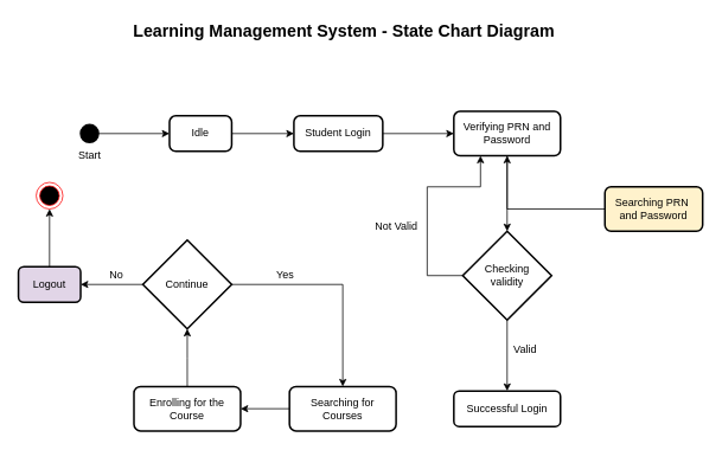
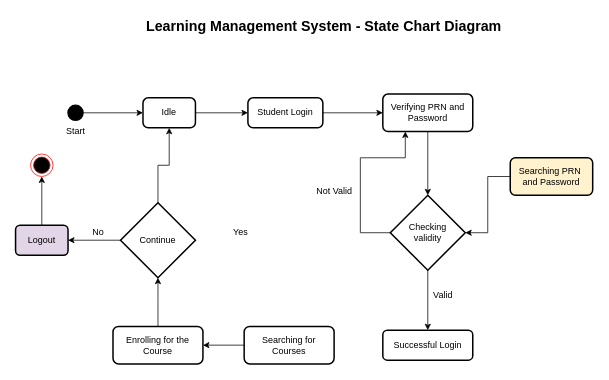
  <mxCell id="0" />
  <mxCell id="1" parent="0" />
- <mxCell id="2" value="Learning Management System - State Chart Diagram" style="text;align=center;fontStyle=1;verticalAlign=middle;spacingLeft=3;spacingRight=3;strokeColor=none;rotatable=0;points=[[0,0.5],[1,0.5]];portConstraint=eastwest;html=1;fontSize=19;" vertex="1" parent="1"><mxGeometry x="156" y="20" width="459" height="30" as="geometry" /></mxCell>
+ <mxCell id="2" value="Learning Management System - State Chart Diagram" style="text;align=center;fontStyle=1;verticalAlign=middle;spacingLeft=3;spacingRight=3;strokeColor=none;rotatable=0;points=[[0,0.5],[1,0.5]];portConstraint=eastwest;html=1;fontSize=19;" vertex="1" parent="1"><mxGeometry x="201" y="20" width="459" height="30" as="geometry" /></mxCell>
  <mxCell id="3" value="" style="edgeStyle=orthogonalEdgeStyle;rounded=0;orthogonalLoop=1;jettySize=auto;html=1;" edge="1" parent="1" source="4" target="6"><mxGeometry relative="1" as="geometry" /></mxCell>
  <mxCell id="4" value="" style="strokeWidth=2;html=1;shape=mxgraph.flowchart.start_2;whiteSpace=wrap;fillColor=#000000;" vertex="1" parent="1"><mxGeometry x="90" y="140" width="20" height="20" as="geometry" /></mxCell>
  <mxCell id="5" value="" style="edgeStyle=orthogonalEdgeStyle;rounded=0;orthogonalLoop=1;jettySize=auto;html=1;" edge="1" parent="1" source="6" target="9"><mxGeometry relative="1" as="geometry" /></mxCell>
  <mxCell id="6" value="Idle" style="rounded=1;whiteSpace=wrap;html=1;absoluteArcSize=1;arcSize=14;strokeWidth=2;" vertex="1" parent="1"><mxGeometry x="190" y="130" width="70" height="40" as="geometry" /></mxCell>
  <mxCell id="7" value="Start" style="text;html=1;align=center;verticalAlign=middle;resizable=0;points=[];autosize=1;strokeColor=none;fillColor=none;" vertex="1" parent="1"><mxGeometry x="75" y="160" width="50" height="30" as="geometry" /></mxCell>
  <mxCell id="8" value="" style="edgeStyle=orthogonalEdgeStyle;rounded=0;orthogonalLoop=1;jettySize=auto;html=1;" edge="1" parent="1" source="9" target="11"><mxGeometry relative="1" as="geometry" /></mxCell>
  <mxCell id="9" value="Student Login" style="rounded=1;whiteSpace=wrap;html=1;absoluteArcSize=1;arcSize=14;strokeWidth=2;" vertex="1" parent="1"><mxGeometry x="330" y="130" width="100" height="40" as="geometry" /></mxCell>
  <mxCell id="10" value="" style="edgeStyle=orthogonalEdgeStyle;rounded=0;orthogonalLoop=1;jettySize=auto;html=1;" edge="1" parent="1" source="11" target="13"><mxGeometry relative="1" as="geometry" /></mxCell>
  <mxCell id="11" value="Verifying PRN and&lt;div&gt;Password&lt;/div&gt;" style="rounded=1;whiteSpace=wrap;html=1;absoluteArcSize=1;arcSize=14;strokeWidth=2;" vertex="1" parent="1"><mxGeometry x="510" y="125" width="120" height="50" as="geometry" /></mxCell>
  <mxCell id="12" value="" style="edgeStyle=orthogonalEdgeStyle;rounded=0;orthogonalLoop=1;jettySize=auto;html=1;" edge="1" parent="1" source="13" target="16"><mxGeometry relative="1" as="geometry" /></mxCell>
  <mxCell id="13" value="Checking&lt;div&gt;validity&lt;/div&gt;" style="strokeWidth=2;html=1;shape=mxgraph.flowchart.decision;whiteSpace=wrap;" vertex="1" parent="1"><mxGeometry x="520" y="260" width="100" height="100" as="geometry" /></mxCell>
- <mxCell id="14" value="" style="edgeStyle=orthogonalEdgeStyle;rounded=0;orthogonalLoop=1;jettySize=auto;html=1;" edge="1" parent="1" source="15" target="11"><mxGeometry relative="1" as="geometry" /></mxCell>
+ <mxCell id="14" value="" style="edgeStyle=orthogonalEdgeStyle;rounded=0;orthogonalLoop=1;jettySize=auto;html=1;" edge="1" parent="1" source="15" target="13"><mxGeometry relative="1" as="geometry" /></mxCell>
  <mxCell id="15" value="Searching PRN&amp;nbsp;&lt;div&gt;and Password&lt;/div&gt;" style="rounded=1;whiteSpace=wrap;html=1;absoluteArcSize=1;arcSize=14;strokeWidth=2;fillColor=#fff2cc;" vertex="1" parent="1"><mxGeometry x="680" y="210" width="110" height="50" as="geometry" /></mxCell>
  <mxCell id="16" value="Successful Login" style="rounded=1;whiteSpace=wrap;html=1;strokeWidth=2;" vertex="1" parent="1"><mxGeometry x="510" y="440" width="120" height="40" as="geometry" /></mxCell>
  <mxCell id="17" value="" style="edgeStyle=orthogonalEdgeStyle;rounded=0;orthogonalLoop=1;jettySize=auto;html=1;" edge="1" parent="1" source="18" target="20"><mxGeometry relative="1" as="geometry" /></mxCell>
  <mxCell id="18" value="Searching for&lt;div&gt;Courses&lt;/div&gt;" style="rounded=1;whiteSpace=wrap;html=1;strokeWidth=2;" vertex="1" parent="1"><mxGeometry x="325" y="435" width="120" height="50" as="geometry" /></mxCell>
  <mxCell id="19" value="" style="edgeStyle=orthogonalEdgeStyle;rounded=0;orthogonalLoop=1;jettySize=auto;html=1;" edge="1" parent="1" source="20"><mxGeometry relative="1" as="geometry"><mxPoint x="210" y="370" as="targetPoint" /></mxGeometry></mxCell>
  <mxCell id="20" value="&lt;div&gt;Enrolling for the Course&lt;/div&gt;" style="rounded=1;whiteSpace=wrap;html=1;strokeWidth=2;" vertex="1" parent="1"><mxGeometry x="150" y="435" width="120" height="50" as="geometry" /></mxCell>
- <mxCell id="21" value="" style="edgeStyle=orthogonalEdgeStyle;rounded=0;orthogonalLoop=1;jettySize=auto;html=1;entryX=0.5;entryY=0;entryDx=0;entryDy=0;" edge="1" parent="1" source="23" target="18"><mxGeometry relative="1" as="geometry"><mxPoint x="390" y="320" as="targetPoint" /></mxGeometry></mxCell>
+ <mxCell id="21" value="" style="edgeStyle=orthogonalEdgeStyle;rounded=0;orthogonalLoop=1;jettySize=auto;html=1;" edge="1" parent="1" source="23" target="6"><mxGeometry relative="1" as="geometry"><mxPoint x="390" y="320" as="targetPoint" /></mxGeometry></mxCell>
  <mxCell id="22" value="" style="edgeStyle=orthogonalEdgeStyle;rounded=0;orthogonalLoop=1;jettySize=auto;html=1;" edge="1" parent="1" source="23" target="25"><mxGeometry relative="1" as="geometry" /></mxCell>
  <mxCell id="23" value="Continue" style="strokeWidth=2;html=1;shape=mxgraph.flowchart.decision;whiteSpace=wrap;" vertex="1" parent="1"><mxGeometry x="160" y="270" width="100" height="100" as="geometry" /></mxCell>
  <mxCell id="24" value="" style="edgeStyle=orthogonalEdgeStyle;rounded=0;orthogonalLoop=1;jettySize=auto;html=1;" edge="1" parent="1" source="25" target="26"><mxGeometry relative="1" as="geometry"><mxPoint x="55" y="220" as="targetPoint" /></mxGeometry></mxCell>
  <mxCell id="25" value="Logout" style="rounded=1;whiteSpace=wrap;html=1;strokeWidth=2;fillColor=#e1d5e7;" vertex="1" parent="1"><mxGeometry x="20" y="300" width="70" height="40" as="geometry" /></mxCell>
  <mxCell id="26" value="" style="ellipse;html=1;shape=endState;fillColor=#000000;strokeColor=#ff0000;" vertex="1" parent="1"><mxGeometry x="40" y="205" width="30" height="30" as="geometry" /></mxCell>
  <mxCell id="27" value="" style="endArrow=classic;html=1;rounded=0;exitX=0;exitY=0.5;exitDx=0;exitDy=0;exitPerimeter=0;entryX=0.25;entryY=1;entryDx=0;entryDy=0;" edge="1" parent="1" source="13" target="11"><mxGeometry width="50" height="50" relative="1" as="geometry"><mxPoint x="250" y="300" as="sourcePoint" /><mxPoint x="300" y="250" as="targetPoint" /><Array as="points"><mxPoint x="480" y="310" /><mxPoint x="480" y="210" /><mxPoint x="540" y="210" /></Array></mxGeometry></mxCell>
  <mxCell id="28" value="Not Valid" style="text;html=1;align=center;verticalAlign=middle;resizable=0;points=[];autosize=1;strokeColor=none;fillColor=none;" vertex="1" parent="1"><mxGeometry x="410" y="240" width="70" height="30" as="geometry" /></mxCell>
  <mxCell id="29" value="Valid" style="text;html=1;align=center;verticalAlign=middle;resizable=0;points=[];autosize=1;strokeColor=none;fillColor=none;" vertex="1" parent="1"><mxGeometry x="565" y="378" width="50" height="30" as="geometry" /></mxCell>
  <mxCell id="30" value="Yes" style="text;html=1;align=center;verticalAlign=middle;resizable=0;points=[];autosize=1;strokeColor=none;fillColor=none;" vertex="1" parent="1"><mxGeometry x="300" y="295" width="40" height="30" as="geometry" /></mxCell>
  <mxCell id="31" value="No" style="text;html=1;align=center;verticalAlign=middle;resizable=0;points=[];autosize=1;strokeColor=none;fillColor=none;" vertex="1" parent="1"><mxGeometry x="110" y="295" width="40" height="30" as="geometry" /></mxCell>
